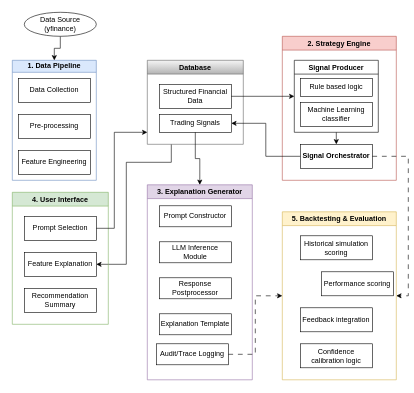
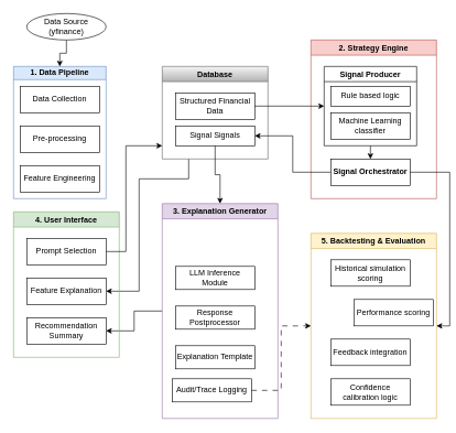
  <mxCell id="0" />
  <mxCell id="1" parent="0" />
  <mxCell id="2" value="2. Strategy Engine" style="swimlane;whiteSpace=wrap;html=1;fillColor=#f8cecc;strokeColor=#b85450;" vertex="1" parent="1"><mxGeometry x="470" y="60" width="190" height="240" as="geometry"><mxRectangle x="200" y="440" width="130" height="30" as="alternateBounds" /></mxGeometry></mxCell>
  <mxCell id="3" value="&lt;b&gt;Signal Orchestrator&lt;/b&gt;" style="rounded=0;whiteSpace=wrap;html=1;" vertex="1" parent="2"><mxGeometry x="30" y="180" width="120" height="40" as="geometry" /></mxCell>
  <mxCell id="4" style="edgeStyle=orthogonalEdgeStyle;rounded=0;orthogonalLoop=1;jettySize=auto;html=1;exitX=0.5;exitY=1;exitDx=0;exitDy=0;entryX=0.5;entryY=0;entryDx=0;entryDy=0;" edge="1" parent="2" source="5" target="3"><mxGeometry relative="1" as="geometry" /></mxCell>
  <mxCell id="5" value="Signal Producer" style="swimlane;whiteSpace=wrap;html=1;" vertex="1" parent="2"><mxGeometry x="20" y="40" width="140" height="120" as="geometry" /></mxCell>
  <mxCell id="6" value="Rule based logic" style="rounded=0;whiteSpace=wrap;html=1;" vertex="1" parent="5"><mxGeometry x="10" y="30" width="120" height="30" as="geometry" /></mxCell>
  <mxCell id="7" value="Machine Learning classifier" style="rounded=0;whiteSpace=wrap;html=1;" vertex="1" parent="5"><mxGeometry x="10" y="70" width="120" height="40" as="geometry" /></mxCell>
  <mxCell id="8" value="&lt;div&gt;1. Data Pipeline&lt;/div&gt;" style="swimlane;whiteSpace=wrap;html=1;startSize=20;fillColor=#dae8fc;strokeColor=#6c8ebf;" vertex="1" parent="1"><mxGeometry x="20" y="100" width="140" height="200" as="geometry" /></mxCell>
  <mxCell id="9" value="Data Collection" style="rounded=0;whiteSpace=wrap;html=1;" vertex="1" parent="8"><mxGeometry x="10" y="30" width="120" height="40" as="geometry" /></mxCell>
  <mxCell id="10" value="Pre-processing" style="whiteSpace=wrap;html=1;rounded=0;" vertex="1" parent="8"><mxGeometry x="10" y="90" width="120" height="40" as="geometry" /></mxCell>
  <mxCell id="11" value="Feature Engineering" style="whiteSpace=wrap;html=1;rounded=0;" vertex="1" parent="8"><mxGeometry x="10" y="150" width="120" height="40" as="geometry" /></mxCell>
  <mxCell id="12" style="edgeStyle=orthogonalEdgeStyle;rounded=0;orthogonalLoop=1;jettySize=auto;html=1;exitX=0.25;exitY=1;exitDx=0;exitDy=0;entryX=1;entryY=0.5;entryDx=0;entryDy=0;" edge="1" parent="1" source="13" target="28"><mxGeometry relative="1" as="geometry"><Array as="points"><mxPoint x="285" y="270" /><mxPoint x="210" y="270" /><mxPoint x="210" y="440" /></Array></mxGeometry></mxCell>
  <mxCell id="13" value="Database" style="swimlane;whiteSpace=wrap;html=1;fillColor=#f5f5f5;strokeColor=#666666;gradientColor=#b3b3b3;" vertex="1" parent="1"><mxGeometry x="245" y="100" width="160" height="140" as="geometry" /></mxCell>
  <mxCell id="14" value="Structured Financial Data" style="whiteSpace=wrap;html=1;rounded=0;" vertex="1" parent="13"><mxGeometry x="20" y="40" width="120" height="40" as="geometry" /></mxCell>
- <mxCell id="15" value="Trading Signals" style="rounded=0;whiteSpace=wrap;html=1;" vertex="1" parent="13"><mxGeometry x="20" y="90" width="120" height="30" as="geometry" /></mxCell>
+ <mxCell id="15" value="Signal Signals" style="rounded=0;whiteSpace=wrap;html=1;" vertex="1" parent="13"><mxGeometry x="20" y="90" width="120" height="30" as="geometry" /></mxCell>
+ <mxCell id="16" style="edgeStyle=orthogonalEdgeStyle;rounded=0;orthogonalLoop=1;jettySize=auto;html=1;exitX=0;exitY=0.5;exitDx=0;exitDy=0;entryX=1;entryY=0.5;entryDx=0;entryDy=0;" edge="1" parent="1" source="17" target="27"><mxGeometry relative="1" as="geometry" /></mxCell>
  <mxCell id="17" value="3. Explanation Generator" style="swimlane;whiteSpace=wrap;html=1;fillColor=#e1d5e7;strokeColor=#9673a6;" vertex="1" parent="1"><mxGeometry x="245" y="307.5" width="175" height="325" as="geometry" /></mxCell>
- <mxCell id="18" value="Prompt Constructor" style="rounded=0;whiteSpace=wrap;html=1;" vertex="1" parent="17"><mxGeometry x="20" y="35" width="120" height="35" as="geometry" /></mxCell>
  <mxCell id="19" value="LLM Inference Module" style="rounded=0;whiteSpace=wrap;html=1;" vertex="1" parent="17"><mxGeometry x="20" y="95" width="120" height="35" as="geometry" /></mxCell>
  <mxCell id="20" value="Response Postprocessor" style="rounded=0;whiteSpace=wrap;html=1;" vertex="1" parent="17"><mxGeometry x="20" y="155" width="120" height="35" as="geometry" /></mxCell>
  <mxCell id="21" value="Explanation Template" style="rounded=0;whiteSpace=wrap;html=1;" vertex="1" parent="17"><mxGeometry x="20" y="215" width="120" height="35" as="geometry" /></mxCell>
  <mxCell id="22" value="Audit/Trace Logging" style="rounded=0;whiteSpace=wrap;html=1;" vertex="1" parent="17"><mxGeometry x="15" y="265" width="120" height="35" as="geometry" /></mxCell>
  <mxCell id="23" style="edgeStyle=orthogonalEdgeStyle;rounded=0;orthogonalLoop=1;jettySize=auto;html=1;exitX=0.5;exitY=1;exitDx=0;exitDy=0;entryX=0.5;entryY=0;entryDx=0;entryDy=0;" edge="1" parent="1" source="24" target="8"><mxGeometry relative="1" as="geometry" /></mxCell>
  <mxCell id="24" value="Data Source (yfinance)" style="ellipse;whiteSpace=wrap;html=1;" vertex="1" parent="1"><mxGeometry x="40" y="20" width="120" height="40" as="geometry" /></mxCell>
  <mxCell id="25" value="4. User Interface" style="swimlane;whiteSpace=wrap;html=1;fillColor=#d5e8d4;strokeColor=#82b366;" vertex="1" parent="1"><mxGeometry x="20" y="320" width="160" height="220" as="geometry" /></mxCell>
  <mxCell id="26" value="Prompt Selection" style="rounded=0;whiteSpace=wrap;html=1;" vertex="1" parent="25"><mxGeometry x="20" y="40" width="120" height="40" as="geometry" /></mxCell>
  <mxCell id="27" value="Recommendation Summary" style="rounded=0;whiteSpace=wrap;html=1;" vertex="1" parent="25"><mxGeometry x="20" y="160" width="120" height="40" as="geometry" /></mxCell>
  <mxCell id="28" value="Feature Explanation" style="rounded=0;whiteSpace=wrap;html=1;" vertex="1" parent="25"><mxGeometry x="20" y="100" width="120" height="40" as="geometry" /></mxCell>
  <mxCell id="29" value="5. Backtesting &amp;amp; Evaluation" style="swimlane;whiteSpace=wrap;html=1;fillColor=#fff2cc;strokeColor=#d6b656;" vertex="1" parent="1"><mxGeometry x="470" y="352.5" width="190" height="280" as="geometry" /></mxCell>
  <mxCell id="30" value="Historical simulation scoring" style="rounded=0;whiteSpace=wrap;html=1;" vertex="1" parent="29"><mxGeometry x="30" y="40" width="120" height="40" as="geometry" /></mxCell>
  <mxCell id="31" value="Performance scoring" style="rounded=0;whiteSpace=wrap;html=1;" vertex="1" parent="29"><mxGeometry x="65" y="100" width="120" height="40" as="geometry" /></mxCell>
  <mxCell id="32" value="Feedback integration" style="rounded=0;whiteSpace=wrap;html=1;" vertex="1" parent="29"><mxGeometry x="30" y="160" width="120" height="40" as="geometry" /></mxCell>
  <mxCell id="33" value="Confidence calibration logic" style="rounded=0;whiteSpace=wrap;html=1;" vertex="1" parent="29"><mxGeometry x="30" y="220" width="120" height="40" as="geometry" /></mxCell>
  <mxCell id="34" style="edgeStyle=orthogonalEdgeStyle;rounded=0;orthogonalLoop=1;jettySize=auto;html=1;exitX=1;exitY=0.5;exitDx=0;exitDy=0;entryX=0;entryY=0.5;entryDx=0;entryDy=0;" edge="1" parent="1" source="14" target="5"><mxGeometry relative="1" as="geometry" /></mxCell>
  <mxCell id="35" style="edgeStyle=orthogonalEdgeStyle;rounded=0;orthogonalLoop=1;jettySize=auto;html=1;exitX=0;exitY=0.5;exitDx=0;exitDy=0;entryX=1;entryY=0.5;entryDx=0;entryDy=0;" edge="1" parent="1" source="3" target="15"><mxGeometry relative="1" as="geometry" /></mxCell>
  <mxCell id="36" style="edgeStyle=orthogonalEdgeStyle;rounded=0;orthogonalLoop=1;jettySize=auto;html=1;exitX=0.5;exitY=1;exitDx=0;exitDy=0;" edge="1" parent="1" source="15" target="17"><mxGeometry relative="1" as="geometry" /></mxCell>
  <mxCell id="37" style="edgeStyle=orthogonalEdgeStyle;rounded=0;orthogonalLoop=1;jettySize=auto;html=1;exitX=1;exitY=0.5;exitDx=0;exitDy=0;entryX=0;entryY=0.5;entryDx=0;entryDy=0;dashed=1;dashPattern=8 8;" edge="1" parent="1" source="22" target="29"><mxGeometry relative="1" as="geometry" /></mxCell>
- <mxCell id="38" style="edgeStyle=orthogonalEdgeStyle;rounded=0;orthogonalLoop=1;jettySize=auto;html=1;exitX=1;exitY=0.5;exitDx=0;exitDy=0;entryX=1;entryY=0.5;entryDx=0;entryDy=0;dashed=1;dashPattern=8 8;" edge="1" parent="1" source="3" target="29"><mxGeometry relative="1" as="geometry" /></mxCell>
+ <mxCell id="38" style="edgeStyle=orthogonalEdgeStyle;rounded=0;orthogonalLoop=1;jettySize=auto;html=1;exitX=1;exitY=0.5;exitDx=0;exitDy=0;entryX=1;entryY=0.5;entryDx=0;entryDy=0;dashed=0;dashPattern=8 8;" edge="1" parent="1" source="3" target="29"><mxGeometry relative="1" as="geometry" /></mxCell>
  <mxCell id="39" style="edgeStyle=orthogonalEdgeStyle;rounded=0;orthogonalLoop=1;jettySize=auto;html=1;exitX=1;exitY=0.5;exitDx=0;exitDy=0;" edge="1" parent="1" source="26"><mxGeometry relative="1" as="geometry"><mxPoint x="245" y="220" as="targetPoint" /><Array as="points"><mxPoint x="190" y="380" /><mxPoint x="190" y="220" /><mxPoint x="245" y="220" /></Array></mxGeometry></mxCell>
